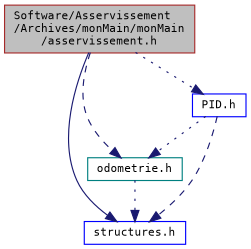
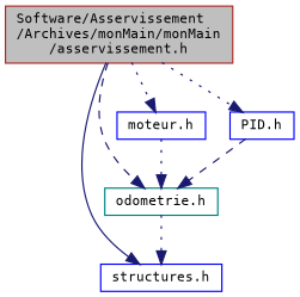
  digraph {
    fontname="DejaVu Sans Mono"
    node [color=blue fillcolor=white fontname="DejaVu Sans Mono" fontsize=10 shape=record style=filled]
    edge [color=midnightblue fontname="DejaVu Sans Mono" fontsize=10 labelfontname=Helvetica labelfontsize=10 style=dotted]
    n1 [color=brown fillcolor=grey75 fontcolor=black height=0.2 label="Software/Asservissement\l/Archives/monMain/monMain\l/asservissement.h" width=0.4]
    n2 [height=0.2 label="structures.h" width=0.4]
    n3 [color=teal height=0.2 label="odometrie.h" width=0.4]
+   n4 [height=0.2 label="moteur.h" width=0.4]
    n5 [height=0.2 label="PID.h" width=0.4]
    n1 -> n2 [style=solid]
    n1 -> n3 [style=dashed]
+   n1 -> n4
    n1 -> n5
    n3 -> n2
-   n5 -> n2 [style=dashed]
-   n5 -> n3
+   n4 -> n3
+   n5 -> n3 [style=dashed]
  }
